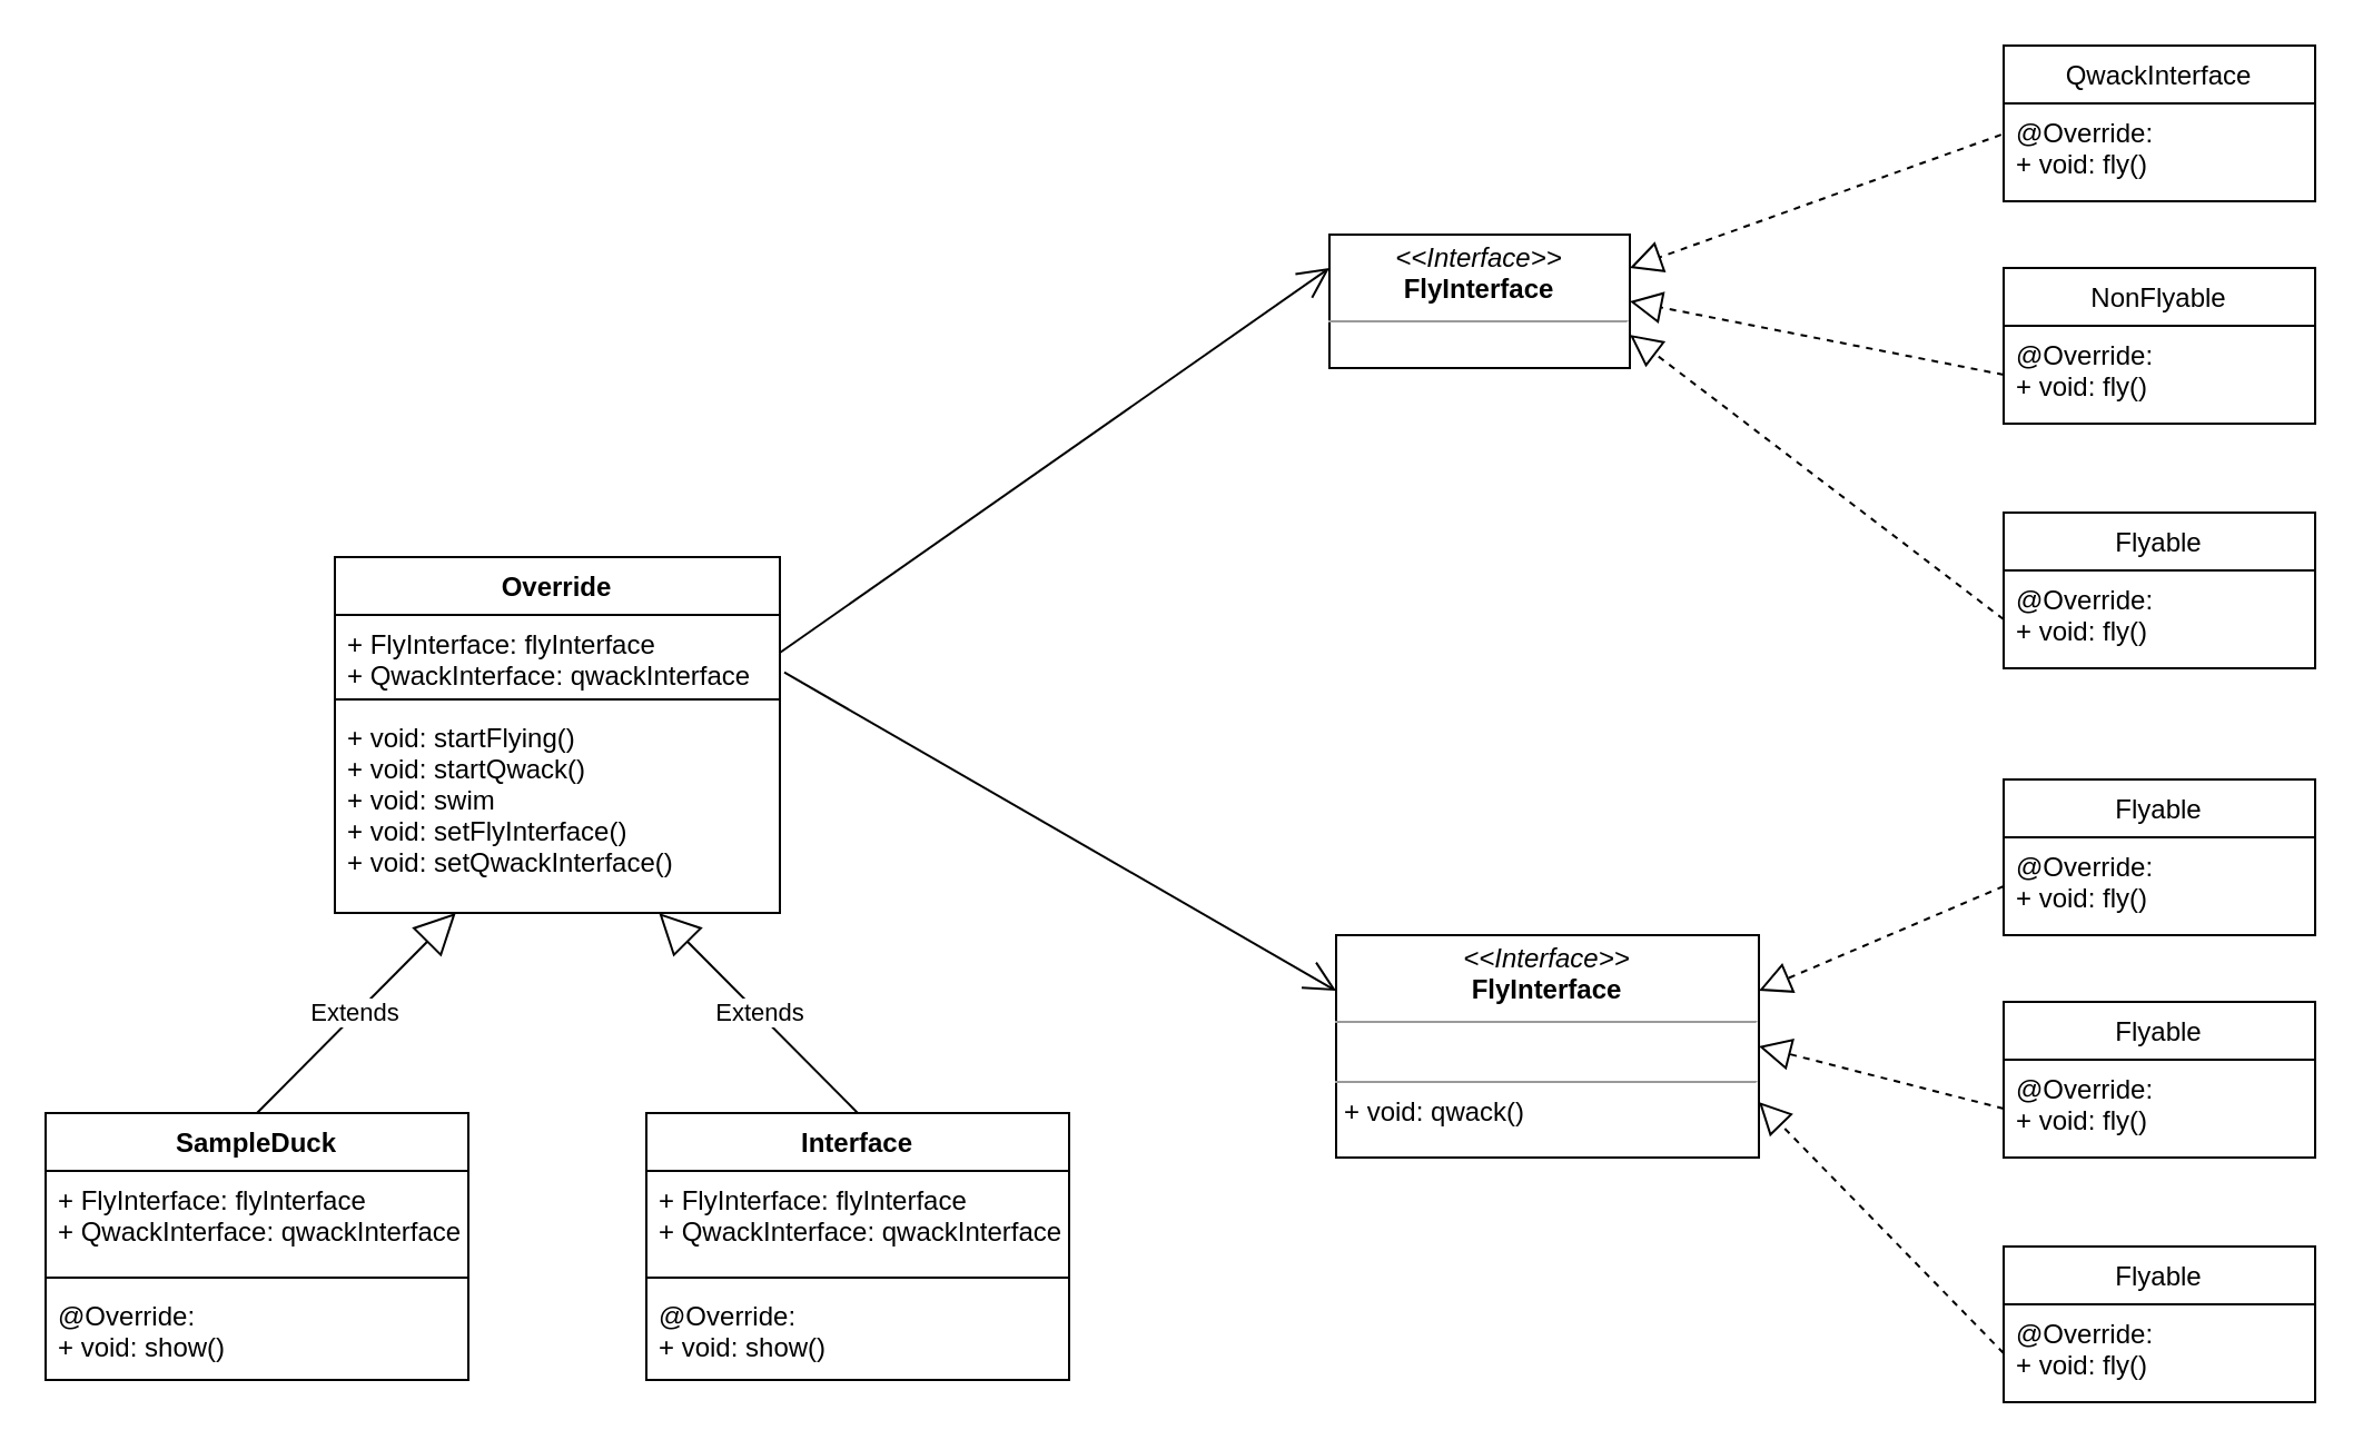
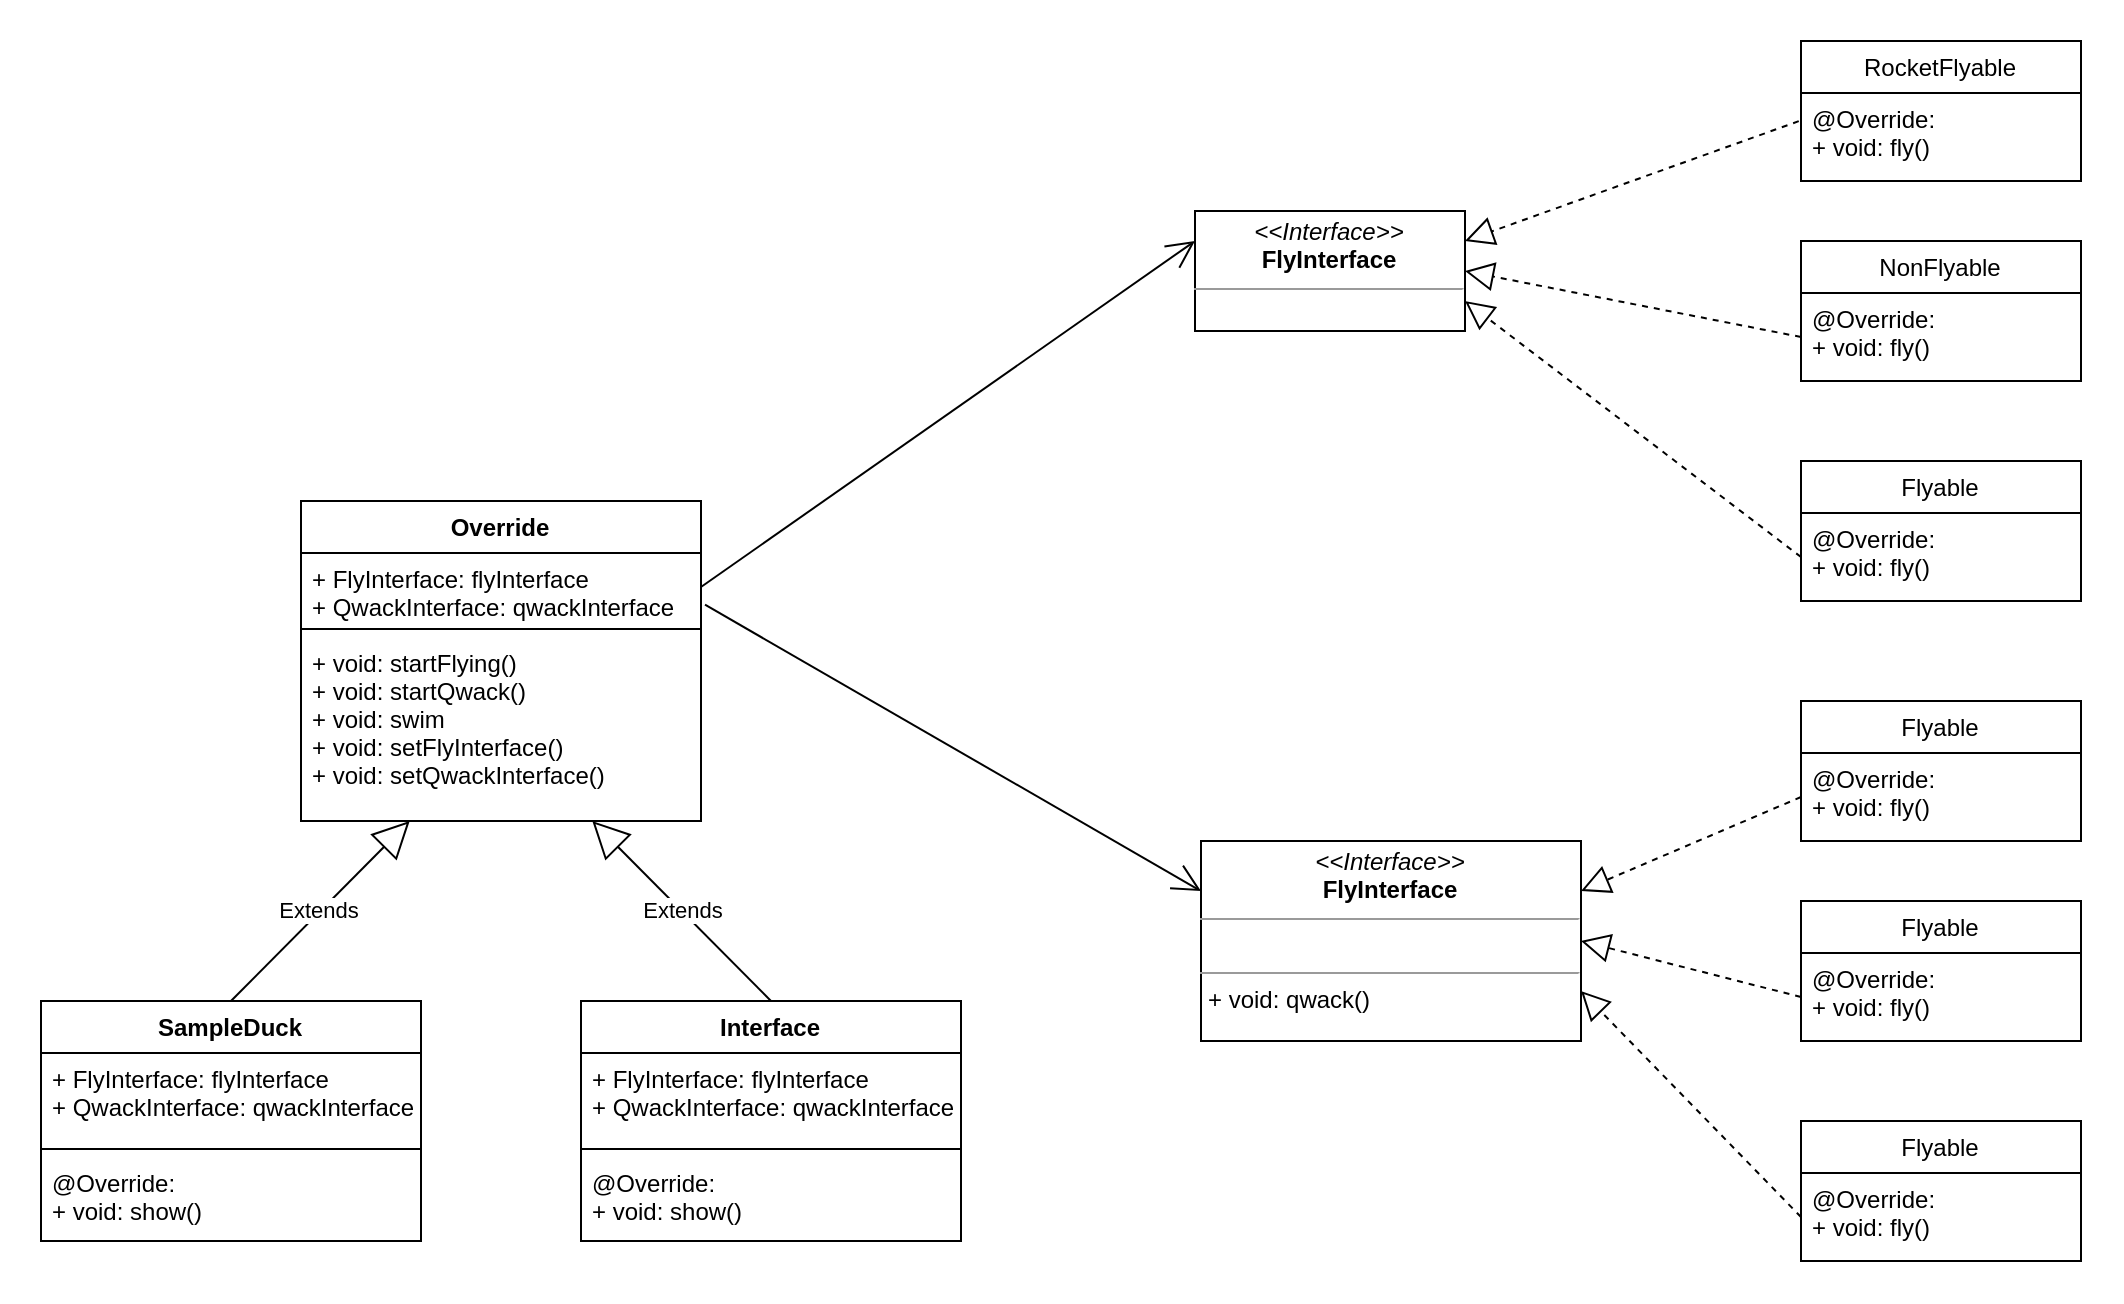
  <mxCell id="0" />
  <mxCell id="1" parent="0" />
  <mxCell id="2" value="Override" style="swimlane;fontStyle=1;align=center;verticalAlign=top;childLayout=stackLayout;horizontal=1;startSize=26;horizontalStack=0;resizeParent=1;resizeParentMax=0;resizeLast=0;collapsible=1;marginBottom=0;" vertex="1" parent="1"><mxGeometry x="150" y="250" width="200" height="160" as="geometry" /></mxCell>
  <mxCell id="3" value="+ FlyInterface: flyInterface&#10;+ QwackInterface: qwackInterface&#10;" style="text;strokeColor=none;fillColor=none;align=left;verticalAlign=top;spacingLeft=4;spacingRight=4;overflow=hidden;rotatable=0;points=[[0,0.5],[1,0.5]];portConstraint=eastwest;" vertex="1" parent="2"><mxGeometry y="26" width="200" height="34" as="geometry" /></mxCell>
  <mxCell id="4" value="" style="line;strokeWidth=1;fillColor=none;align=left;verticalAlign=middle;spacingTop=-1;spacingLeft=3;spacingRight=3;rotatable=0;labelPosition=right;points=[];portConstraint=eastwest;" vertex="1" parent="2"><mxGeometry y="60" width="200" height="8" as="geometry" /></mxCell>
  <mxCell id="5" value="+ void: startFlying()&#10;+ void: startQwack()&#10;+ void: swim&#10;+ void: setFlyInterface()&#10;+ void: setQwackInterface()" style="text;strokeColor=none;fillColor=none;align=left;verticalAlign=top;spacingLeft=4;spacingRight=4;overflow=hidden;rotatable=0;points=[[0,0.5],[1,0.5]];portConstraint=eastwest;" vertex="1" parent="2"><mxGeometry y="68" width="200" height="92" as="geometry" /></mxCell>
  <mxCell id="6" value="SampleDuck" style="swimlane;fontStyle=1;align=center;verticalAlign=top;childLayout=stackLayout;horizontal=1;startSize=26;horizontalStack=0;resizeParent=1;resizeParentMax=0;resizeLast=0;collapsible=1;marginBottom=0;" vertex="1" parent="1"><mxGeometry x="20" y="500" width="190" height="120" as="geometry" /></mxCell>
  <mxCell id="7" value="+ FlyInterface: flyInterface&#10;+ QwackInterface: qwackInterface&#10;" style="text;strokeColor=none;fillColor=none;align=left;verticalAlign=top;spacingLeft=4;spacingRight=4;overflow=hidden;rotatable=0;points=[[0,0.5],[1,0.5]];portConstraint=eastwest;" vertex="1" parent="6"><mxGeometry y="26" width="190" height="44" as="geometry" /></mxCell>
  <mxCell id="8" value="" style="line;strokeWidth=1;fillColor=none;align=left;verticalAlign=middle;spacingTop=-1;spacingLeft=3;spacingRight=3;rotatable=0;labelPosition=right;points=[];portConstraint=eastwest;" vertex="1" parent="6"><mxGeometry y="70" width="190" height="8" as="geometry" /></mxCell>
  <mxCell id="9" value="@Override:&#10;+ void: show()" style="text;strokeColor=none;fillColor=none;align=left;verticalAlign=top;spacingLeft=4;spacingRight=4;overflow=hidden;rotatable=0;points=[[0,0.5],[1,0.5]];portConstraint=eastwest;" vertex="1" parent="6"><mxGeometry y="78" width="190" height="42" as="geometry" /></mxCell>
  <mxCell id="10" value="Interface" style="swimlane;fontStyle=1;align=center;verticalAlign=top;childLayout=stackLayout;horizontal=1;startSize=26;horizontalStack=0;resizeParent=1;resizeParentMax=0;resizeLast=0;collapsible=1;marginBottom=0;" vertex="1" parent="1"><mxGeometry x="290" y="500" width="190" height="120" as="geometry" /></mxCell>
  <mxCell id="11" value="+ FlyInterface: flyInterface&#10;+ QwackInterface: qwackInterface&#10;" style="text;strokeColor=none;fillColor=none;align=left;verticalAlign=top;spacingLeft=4;spacingRight=4;overflow=hidden;rotatable=0;points=[[0,0.5],[1,0.5]];portConstraint=eastwest;" vertex="1" parent="10"><mxGeometry y="26" width="190" height="44" as="geometry" /></mxCell>
  <mxCell id="12" value="" style="line;strokeWidth=1;fillColor=none;align=left;verticalAlign=middle;spacingTop=-1;spacingLeft=3;spacingRight=3;rotatable=0;labelPosition=right;points=[];portConstraint=eastwest;" vertex="1" parent="10"><mxGeometry y="70" width="190" height="8" as="geometry" /></mxCell>
  <mxCell id="13" value="@Override:&#10;+ void: show()" style="text;strokeColor=none;fillColor=none;align=left;verticalAlign=top;spacingLeft=4;spacingRight=4;overflow=hidden;rotatable=0;points=[[0,0.5],[1,0.5]];portConstraint=eastwest;" vertex="1" parent="10"><mxGeometry y="78" width="190" height="42" as="geometry" /></mxCell>
  <mxCell id="14" value="Extends" style="endArrow=block;endSize=16;endFill=0;html=1;exitX=0.5;exitY=0;exitDx=0;exitDy=0;" edge="1" parent="1" source="6" target="5"><mxGeometry width="160" relative="1" as="geometry"><mxPoint x="160" y="480" as="sourcePoint" /><mxPoint x="320" y="480" as="targetPoint" /></mxGeometry></mxCell>
  <mxCell id="15" value="Extends" style="endArrow=block;endSize=16;endFill=0;html=1;exitX=0.5;exitY=0;exitDx=0;exitDy=0;" edge="1" parent="1" source="10" target="5"><mxGeometry width="160" relative="1" as="geometry"><mxPoint x="160" y="480" as="sourcePoint" /><mxPoint x="320" y="480" as="targetPoint" /></mxGeometry></mxCell>
  <mxCell id="16" value="&lt;p style=&quot;margin: 0px ; margin-top: 4px ; text-align: center&quot;&gt;&lt;i&gt;&amp;lt;&amp;lt;Interface&amp;gt;&amp;gt;&lt;/i&gt;&lt;br&gt;&lt;b&gt;FlyInterface&lt;/b&gt;&lt;/p&gt;&lt;hr size=&quot;1&quot;&gt;&lt;p style=&quot;margin: 0px ; margin-left: 4px&quot;&gt;&lt;br&gt;&lt;/p&gt;&lt;hr size=&quot;1&quot;&gt;&lt;p style=&quot;margin: 0px ; margin-left: 4px&quot;&gt;+ void: fly()&lt;br&gt;&lt;br&gt;&lt;/p&gt;" style="verticalAlign=top;align=left;overflow=fill;fontSize=12;fontFamily=Helvetica;html=1;" vertex="1" parent="1"><mxGeometry x="597" y="105" width="135" height="60" as="geometry" /></mxCell>
  <mxCell id="17" value="Flyable" style="swimlane;fontStyle=0;childLayout=stackLayout;horizontal=1;startSize=26;fillColor=none;horizontalStack=0;resizeParent=1;resizeParentMax=0;resizeLast=0;collapsible=1;marginBottom=0;" vertex="1" parent="1"><mxGeometry x="900" y="230" width="140" height="70" as="geometry" /></mxCell>
  <mxCell id="18" value="@Override:&#10;+ void: fly()" style="text;strokeColor=none;fillColor=none;align=left;verticalAlign=top;spacingLeft=4;spacingRight=4;overflow=hidden;rotatable=0;points=[[0,0.5],[1,0.5]];portConstraint=eastwest;" vertex="1" parent="17"><mxGeometry y="26" width="140" height="44" as="geometry" /></mxCell>
  <mxCell id="19" value="NonFlyable" style="swimlane;fontStyle=0;childLayout=stackLayout;horizontal=1;startSize=26;fillColor=none;horizontalStack=0;resizeParent=1;resizeParentMax=0;resizeLast=0;collapsible=1;marginBottom=0;" vertex="1" parent="1"><mxGeometry x="900" y="120" width="140" height="70" as="geometry" /></mxCell>
  <mxCell id="20" value="@Override:&#10;+ void: fly()" style="text;strokeColor=none;fillColor=none;align=left;verticalAlign=top;spacingLeft=4;spacingRight=4;overflow=hidden;rotatable=0;points=[[0,0.5],[1,0.5]];portConstraint=eastwest;" vertex="1" parent="19"><mxGeometry y="26" width="140" height="44" as="geometry" /></mxCell>
- <mxCell id="21" value="QwackInterface" style="swimlane;fontStyle=0;childLayout=stackLayout;horizontal=1;startSize=26;fillColor=none;horizontalStack=0;resizeParent=1;resizeParentMax=0;resizeLast=0;collapsible=1;marginBottom=0;" vertex="1" parent="1"><mxGeometry x="900" y="20" width="140" height="70" as="geometry" /></mxCell>
+ <mxCell id="21" value="RocketFlyable" style="swimlane;fontStyle=0;childLayout=stackLayout;horizontal=1;startSize=26;fillColor=none;horizontalStack=0;resizeParent=1;resizeParentMax=0;resizeLast=0;collapsible=1;marginBottom=0;" vertex="1" parent="1"><mxGeometry x="900" y="20" width="140" height="70" as="geometry" /></mxCell>
  <mxCell id="22" value="@Override:&#10;+ void: fly()" style="text;strokeColor=none;fillColor=none;align=left;verticalAlign=top;spacingLeft=4;spacingRight=4;overflow=hidden;rotatable=0;points=[[0,0.5],[1,0.5]];portConstraint=eastwest;" vertex="1" parent="21"><mxGeometry y="26" width="140" height="44" as="geometry" /></mxCell>
  <mxCell id="23" value="" style="endArrow=block;dashed=1;endFill=0;endSize=12;html=1;entryX=1;entryY=0.75;entryDx=0;entryDy=0;exitX=0;exitY=0.5;exitDx=0;exitDy=0;" edge="1" parent="1" source="18" target="16"><mxGeometry width="160" relative="1" as="geometry"><mxPoint x="550" y="260" as="sourcePoint" /><mxPoint x="710" y="260" as="targetPoint" /></mxGeometry></mxCell>
  <mxCell id="24" value="" style="endArrow=block;dashed=1;endFill=0;endSize=12;html=1;entryX=1;entryY=0.5;entryDx=0;entryDy=0;exitX=0;exitY=0.5;exitDx=0;exitDy=0;" edge="1" parent="1" source="20" target="16"><mxGeometry width="160" relative="1" as="geometry"><mxPoint x="550" y="260" as="sourcePoint" /><mxPoint x="710" y="260" as="targetPoint" /></mxGeometry></mxCell>
  <mxCell id="25" value="" style="endArrow=block;dashed=1;endFill=0;endSize=12;html=1;entryX=1;entryY=0.25;entryDx=0;entryDy=0;exitX=-0.008;exitY=0.32;exitDx=0;exitDy=0;exitPerimeter=0;" edge="1" parent="1" source="22" target="16"><mxGeometry width="160" relative="1" as="geometry"><mxPoint x="720" y="54.29" as="sourcePoint" /><mxPoint x="880" y="54.29" as="targetPoint" /></mxGeometry></mxCell>
  <mxCell id="26" value="&lt;p style=&quot;margin: 0px ; margin-top: 4px ; text-align: center&quot;&gt;&lt;i&gt;&amp;lt;&amp;lt;Interface&amp;gt;&amp;gt;&lt;/i&gt;&lt;br&gt;&lt;b&gt;FlyInterface&lt;/b&gt;&lt;/p&gt;&lt;hr size=&quot;1&quot;&gt;&lt;p style=&quot;margin: 0px ; margin-left: 4px&quot;&gt;&lt;br&gt;&lt;/p&gt;&lt;hr size=&quot;1&quot;&gt;&lt;p style=&quot;margin: 0px ; margin-left: 4px&quot;&gt;+ void: qwack()&lt;br&gt;&lt;br&gt;&lt;/p&gt;" style="verticalAlign=top;align=left;overflow=fill;fontSize=12;fontFamily=Helvetica;html=1;" vertex="1" parent="1"><mxGeometry x="600" y="420" width="190" height="100" as="geometry" /></mxCell>
  <mxCell id="27" value="Flyable" style="swimlane;fontStyle=0;childLayout=stackLayout;horizontal=1;startSize=26;fillColor=none;horizontalStack=0;resizeParent=1;resizeParentMax=0;resizeLast=0;collapsible=1;marginBottom=0;" vertex="1" parent="1"><mxGeometry x="900" y="350" width="140" height="70" as="geometry" /></mxCell>
  <mxCell id="28" value="@Override:&#10;+ void: fly()" style="text;strokeColor=none;fillColor=none;align=left;verticalAlign=top;spacingLeft=4;spacingRight=4;overflow=hidden;rotatable=0;points=[[0,0.5],[1,0.5]];portConstraint=eastwest;" vertex="1" parent="27"><mxGeometry y="26" width="140" height="44" as="geometry" /></mxCell>
  <mxCell id="29" value="Flyable" style="swimlane;fontStyle=0;childLayout=stackLayout;horizontal=1;startSize=26;fillColor=none;horizontalStack=0;resizeParent=1;resizeParentMax=0;resizeLast=0;collapsible=1;marginBottom=0;" vertex="1" parent="1"><mxGeometry x="900" y="450" width="140" height="70" as="geometry" /></mxCell>
  <mxCell id="30" value="@Override:&#10;+ void: fly()" style="text;strokeColor=none;fillColor=none;align=left;verticalAlign=top;spacingLeft=4;spacingRight=4;overflow=hidden;rotatable=0;points=[[0,0.5],[1,0.5]];portConstraint=eastwest;" vertex="1" parent="29"><mxGeometry y="26" width="140" height="44" as="geometry" /></mxCell>
  <mxCell id="31" value="Flyable" style="swimlane;fontStyle=0;childLayout=stackLayout;horizontal=1;startSize=26;fillColor=none;horizontalStack=0;resizeParent=1;resizeParentMax=0;resizeLast=0;collapsible=1;marginBottom=0;" vertex="1" parent="1"><mxGeometry x="900" y="560" width="140" height="70" as="geometry" /></mxCell>
  <mxCell id="32" value="@Override:&#10;+ void: fly()" style="text;strokeColor=none;fillColor=none;align=left;verticalAlign=top;spacingLeft=4;spacingRight=4;overflow=hidden;rotatable=0;points=[[0,0.5],[1,0.5]];portConstraint=eastwest;" vertex="1" parent="31"><mxGeometry y="26" width="140" height="44" as="geometry" /></mxCell>
  <mxCell id="33" value="" style="endArrow=block;dashed=1;endFill=0;endSize=12;html=1;entryX=1;entryY=0.75;entryDx=0;entryDy=0;exitX=0;exitY=0.5;exitDx=0;exitDy=0;" edge="1" parent="1" source="32" target="26"><mxGeometry width="160" relative="1" as="geometry"><mxPoint x="843" y="668" as="sourcePoint" /><mxPoint x="730" y="570" as="targetPoint" /></mxGeometry></mxCell>
  <mxCell id="34" value="" style="endArrow=block;dashed=1;endFill=0;endSize=12;html=1;entryX=1;entryY=0.5;entryDx=0;entryDy=0;exitX=0;exitY=0.5;exitDx=0;exitDy=0;" edge="1" parent="1" source="30" target="26"><mxGeometry width="160" relative="1" as="geometry"><mxPoint x="903" y="548" as="sourcePoint" /><mxPoint x="790" y="450" as="targetPoint" /></mxGeometry></mxCell>
  <mxCell id="35" value="" style="endArrow=block;dashed=1;endFill=0;endSize=12;html=1;entryX=1;entryY=0.25;entryDx=0;entryDy=0;exitX=0;exitY=0.5;exitDx=0;exitDy=0;" edge="1" parent="1" source="28" target="26"><mxGeometry width="160" relative="1" as="geometry"><mxPoint x="913" y="448" as="sourcePoint" /><mxPoint x="800" y="350" as="targetPoint" /></mxGeometry></mxCell>
  <mxCell id="36" value="" style="endArrow=open;endFill=1;endSize=12;html=1;exitX=1;exitY=0.5;exitDx=0;exitDy=0;entryX=0;entryY=0.25;entryDx=0;entryDy=0;" edge="1" parent="1" source="3" target="16"><mxGeometry width="160" relative="1" as="geometry"><mxPoint x="390" y="190" as="sourcePoint" /><mxPoint x="550" y="190" as="targetPoint" /></mxGeometry></mxCell>
  <mxCell id="37" value="" style="endArrow=open;endFill=1;endSize=12;html=1;entryX=0;entryY=0.25;entryDx=0;entryDy=0;exitX=1.01;exitY=0.76;exitDx=0;exitDy=0;exitPerimeter=0;" edge="1" parent="1" source="3" target="26"><mxGeometry width="160" relative="1" as="geometry"><mxPoint x="210" y="370" as="sourcePoint" /><mxPoint x="370" y="370" as="targetPoint" /></mxGeometry></mxCell>
